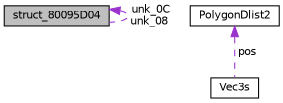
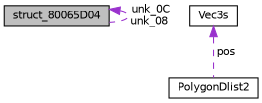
  digraph {
    node [color=black fillcolor=white fontname=Helvetica fontsize=10 shape=record style=filled]
    edge [color=darkorchid3 dir=back fontname=Helvetica fontsize=10 labelfontname=Helvetica labelfontsize=10 style=dashed]
-   n1 [fillcolor=grey75 fontcolor=black height=0.2 label=struct_80095D04 width=0.4]
+   n1 [fillcolor=grey75 fontcolor=black height=0.2 label=struct_80065D04 width=0.4]
    n2 [height=0.2 label=PolygonDlist2 width=0.4]
    n3 [height=0.2 label=Vec3s width=0.4]
    n1 -> n1 [label=" unk_0C\nunk_08"]
-   n2 -> n3 [label=" pos"]
+   n3 -> n2 [label=" pos"]
  }
